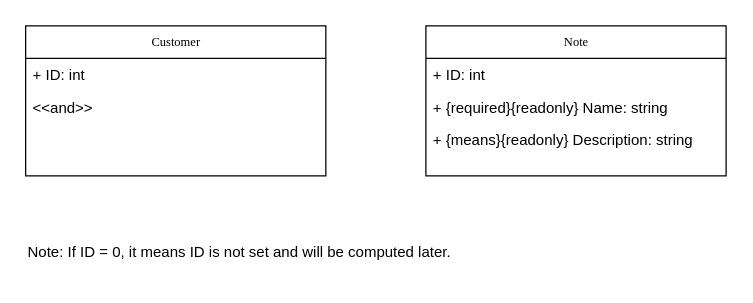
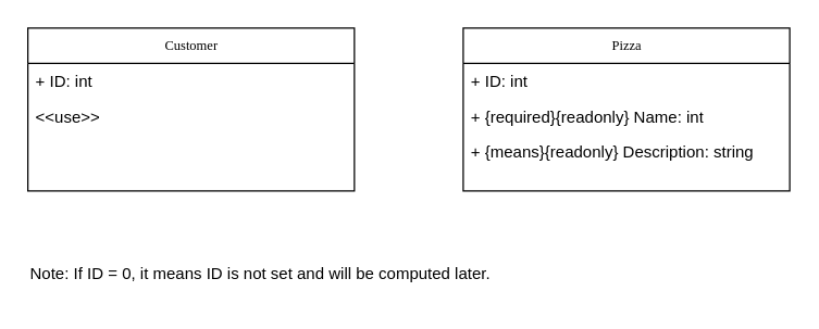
  <mxCell id="0" />
  <mxCell id="1" parent="0" />
- <mxCell id="2" value="Note" style="swimlane;html=1;fontStyle=0;childLayout=stackLayout;horizontal=1;startSize=26;fillColor=none;horizontalStack=0;resizeParent=1;resizeLast=0;collapsible=1;marginBottom=0;swimlaneFillColor=#ffffff;rounded=0;shadow=0;comic=0;labelBackgroundColor=none;strokeWidth=1;fontFamily=Verdana;fontSize=10;align=center;" parent="1" vertex="1"><mxGeometry x="340" y="20" width="240" height="120" as="geometry"><mxRectangle x="80" y="80" width="70" height="30" as="alternateBounds" /></mxGeometry></mxCell>
+ <mxCell id="2" value="Pizza" style="swimlane;html=1;fontStyle=0;childLayout=stackLayout;horizontal=1;startSize=26;fillColor=none;horizontalStack=0;resizeParent=1;resizeLast=0;collapsible=1;marginBottom=0;swimlaneFillColor=#ffffff;rounded=0;shadow=0;comic=0;labelBackgroundColor=none;strokeWidth=1;fontFamily=Verdana;fontSize=10;align=center;" parent="1" vertex="1"><mxGeometry x="340" y="20" width="240" height="120" as="geometry"><mxRectangle x="80" y="80" width="70" height="30" as="alternateBounds" /></mxGeometry></mxCell>
  <mxCell id="3" value="+ ID: int" style="text;html=1;strokeColor=none;fillColor=none;align=left;verticalAlign=top;spacingLeft=4;spacingRight=4;whiteSpace=wrap;overflow=hidden;rotatable=0;points=[[0,0.5],[1,0.5]];portConstraint=eastwest;" parent="2" vertex="1"><mxGeometry y="26" width="240" height="26" as="geometry" /></mxCell>
- <mxCell id="4" value="+ {required}{readonly}&amp;nbsp;Name: string " style="text;html=1;strokeColor=none;fillColor=none;align=left;verticalAlign=top;spacingLeft=4;spacingRight=4;whiteSpace=wrap;overflow=hidden;rotatable=0;points=[[0,0.5],[1,0.5]];portConstraint=eastwest;" parent="2" vertex="1"><mxGeometry y="52" width="240" height="26" as="geometry" /></mxCell>
+ <mxCell id="4" value="+ {required}{readonly}&amp;nbsp;Name: int " style="text;html=1;strokeColor=none;fillColor=none;align=left;verticalAlign=top;spacingLeft=4;spacingRight=4;whiteSpace=wrap;overflow=hidden;rotatable=0;points=[[0,0.5],[1,0.5]];portConstraint=eastwest;" parent="2" vertex="1"><mxGeometry y="52" width="240" height="26" as="geometry" /></mxCell>
  <mxCell id="5" value="+ {means}{readonly} Description: string " style="text;html=1;strokeColor=none;fillColor=none;align=left;verticalAlign=top;spacingLeft=4;spacingRight=4;whiteSpace=wrap;overflow=hidden;rotatable=0;points=[[0,0.5],[1,0.5]];portConstraint=eastwest;" parent="2" vertex="1"><mxGeometry y="78" width="240" height="26" as="geometry" /></mxCell>
  <mxCell id="6" value="Customer" style="swimlane;html=1;fontStyle=0;childLayout=stackLayout;horizontal=1;startSize=26;fillColor=none;horizontalStack=0;resizeParent=1;resizeLast=0;collapsible=1;marginBottom=0;swimlaneFillColor=#ffffff;rounded=0;shadow=0;comic=0;labelBackgroundColor=none;strokeWidth=1;fontFamily=Verdana;fontSize=10;align=center;" parent="1" vertex="1"><mxGeometry x="20" y="20" width="240" height="120" as="geometry"><mxRectangle x="80" y="80" width="70" height="30" as="alternateBounds" /></mxGeometry></mxCell>
  <mxCell id="7" value="+ ID: int" style="text;html=1;strokeColor=none;fillColor=none;align=left;verticalAlign=top;spacingLeft=4;spacingRight=4;whiteSpace=wrap;overflow=hidden;rotatable=0;points=[[0,0.5],[1,0.5]];portConstraint=eastwest;" parent="6" vertex="1"><mxGeometry y="26" width="240" height="26" as="geometry" /></mxCell>
- <mxCell id="8" value="&amp;lt;&amp;lt;and&amp;gt;&amp;gt;" style="text;html=1;strokeColor=none;fillColor=none;align=left;verticalAlign=top;spacingLeft=4;spacingRight=4;whiteSpace=wrap;overflow=hidden;rotatable=0;points=[[0,0.5],[1,0.5]];portConstraint=eastwest;" parent="6" vertex="1"><mxGeometry y="52" width="240" height="26" as="geometry" /></mxCell>
+ <mxCell id="8" value="&amp;lt;&amp;lt;use&amp;gt;&amp;gt;" style="text;html=1;strokeColor=none;fillColor=none;align=left;verticalAlign=top;spacingLeft=4;spacingRight=4;whiteSpace=wrap;overflow=hidden;rotatable=0;points=[[0,0.5],[1,0.5]];portConstraint=eastwest;" parent="6" vertex="1"><mxGeometry y="52" width="240" height="26" as="geometry" /></mxCell>
  <mxCell id="9" value="Note: If ID = 0, it means ID is not set and will be computed later." style="text;strokeColor=none;fillColor=none;align=left;verticalAlign=middle;rounded=0;" vertex="1" parent="1"><mxGeometry x="20" y="180" width="360" height="40" as="geometry" /></mxCell>
